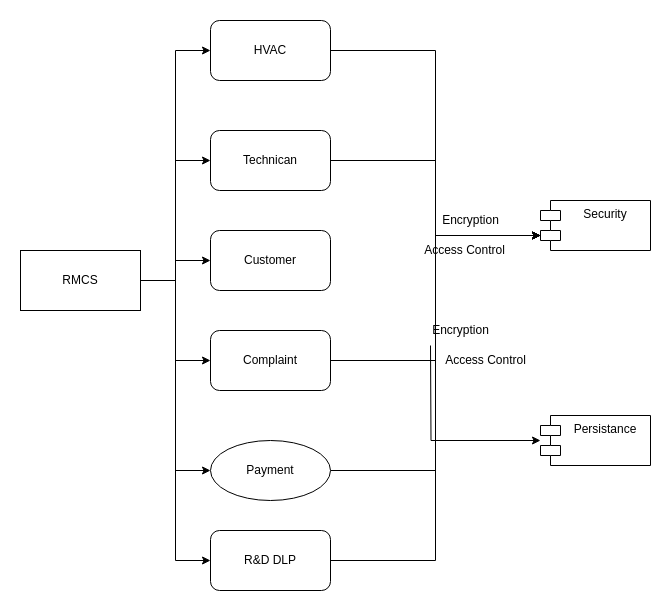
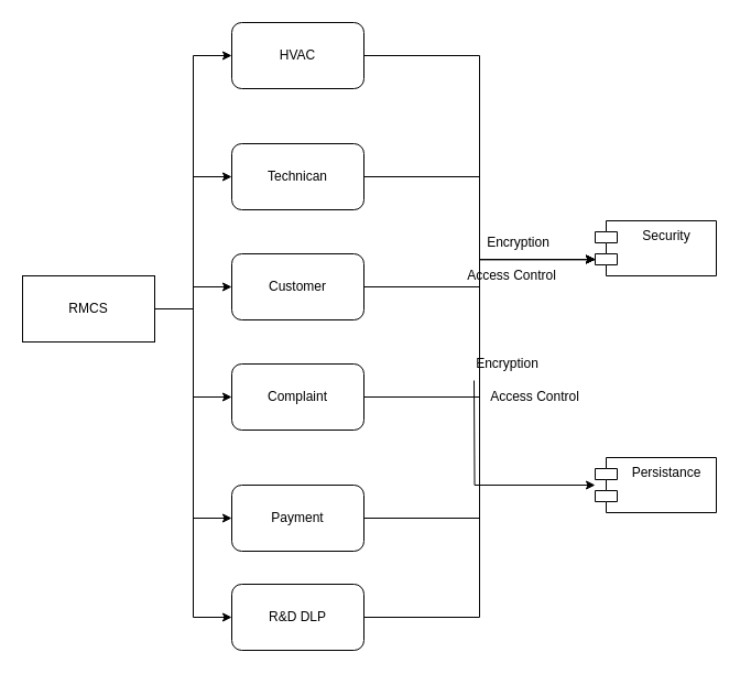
  <mxCell id="0" />
  <mxCell id="1" parent="0" />
  <mxCell id="2" value="" style="edgeStyle=orthogonalEdgeStyle;rounded=0;orthogonalLoop=1;jettySize=auto;html=1;" edge="1" parent="1" source="8" target="14"><mxGeometry relative="1" as="geometry" /></mxCell>
  <mxCell id="3" style="edgeStyle=orthogonalEdgeStyle;rounded=0;orthogonalLoop=1;jettySize=auto;html=1;entryX=0;entryY=0.5;entryDx=0;entryDy=0;" edge="1" parent="1" source="8" target="12"><mxGeometry relative="1" as="geometry"><mxPoint x="120" y="180" as="targetPoint" /></mxGeometry></mxCell>
  <mxCell id="4" style="edgeStyle=orthogonalEdgeStyle;rounded=0;orthogonalLoop=1;jettySize=auto;html=1;entryX=0;entryY=0.5;entryDx=0;entryDy=0;" edge="1" parent="1" source="8" target="10"><mxGeometry relative="1" as="geometry" /></mxCell>
  <mxCell id="5" style="edgeStyle=orthogonalEdgeStyle;rounded=0;orthogonalLoop=1;jettySize=auto;html=1;entryX=0;entryY=0.5;entryDx=0;entryDy=0;" edge="1" parent="1" source="8" target="16"><mxGeometry relative="1" as="geometry" /></mxCell>
  <mxCell id="6" style="edgeStyle=orthogonalEdgeStyle;rounded=0;orthogonalLoop=1;jettySize=auto;html=1;entryX=0;entryY=0.5;entryDx=0;entryDy=0;" edge="1" parent="1" source="8" target="18"><mxGeometry relative="1" as="geometry" /></mxCell>
  <mxCell id="7" style="edgeStyle=orthogonalEdgeStyle;rounded=0;orthogonalLoop=1;jettySize=auto;html=1;entryX=0;entryY=0.5;entryDx=0;entryDy=0;" edge="1" parent="1" source="8" target="20"><mxGeometry relative="1" as="geometry" /></mxCell>
  <mxCell id="8" value="RMCS" style="rounded=0;whiteSpace=wrap;html=1;" vertex="1" parent="1"><mxGeometry x="20" y="250" width="120" height="60" as="geometry" /></mxCell>
  <mxCell id="9" style="edgeStyle=orthogonalEdgeStyle;rounded=0;orthogonalLoop=1;jettySize=auto;html=1;entryX=0;entryY=0;entryDx=0;entryDy=35;entryPerimeter=0;" edge="1" parent="1" source="10" target="21"><mxGeometry relative="1" as="geometry" /></mxCell>
  <mxCell id="10" value="HVAC" style="rounded=1;whiteSpace=wrap;html=1;" vertex="1" parent="1"><mxGeometry x="210" y="20" width="120" height="60" as="geometry" /></mxCell>
  <mxCell id="11" style="edgeStyle=orthogonalEdgeStyle;rounded=0;orthogonalLoop=1;jettySize=auto;html=1;entryX=0;entryY=0;entryDx=0;entryDy=35;entryPerimeter=0;" edge="1" parent="1" source="12" target="21"><mxGeometry relative="1" as="geometry" /></mxCell>
  <mxCell id="12" value="Technican" style="rounded=1;whiteSpace=wrap;html=1;" vertex="1" parent="1"><mxGeometry x="210" y="130" width="120" height="60" as="geometry" /></mxCell>
+ <mxCell id="13" style="edgeStyle=orthogonalEdgeStyle;rounded=0;orthogonalLoop=1;jettySize=auto;html=1;entryX=0.095;entryY=0.708;entryDx=0;entryDy=0;entryPerimeter=0;" edge="1" parent="1" source="14" target="21"><mxGeometry relative="1" as="geometry" /></mxCell>
  <mxCell id="14" value="Customer" style="rounded=1;whiteSpace=wrap;html=1;" vertex="1" parent="1"><mxGeometry x="210" y="230" width="120" height="60" as="geometry" /></mxCell>
  <mxCell id="15" style="edgeStyle=orthogonalEdgeStyle;rounded=0;orthogonalLoop=1;jettySize=auto;html=1;entryX=0;entryY=0;entryDx=0;entryDy=35;entryPerimeter=0;" edge="1" parent="1" source="16" target="21"><mxGeometry relative="1" as="geometry" /></mxCell>
  <mxCell id="16" value="Complaint" style="rounded=1;whiteSpace=wrap;html=1;" vertex="1" parent="1"><mxGeometry x="210" y="330" width="120" height="60" as="geometry" /></mxCell>
  <mxCell id="17" style="edgeStyle=orthogonalEdgeStyle;rounded=0;orthogonalLoop=1;jettySize=auto;html=1;entryX=0;entryY=0;entryDx=0;entryDy=35;entryPerimeter=0;" edge="1" parent="1" source="18" target="21"><mxGeometry relative="1" as="geometry" /></mxCell>
- <mxCell id="18" value="Payment" style="ellipse;whiteSpace=wrap;html=1;" vertex="1" parent="1"><mxGeometry x="210" y="440" width="120" height="60" as="geometry" /></mxCell>
+ <mxCell id="18" value="Payment" style="rounded=1;whiteSpace=wrap;html=1;" vertex="1" parent="1"><mxGeometry x="210" y="440" width="120" height="60" as="geometry" /></mxCell>
  <mxCell id="19" style="edgeStyle=orthogonalEdgeStyle;rounded=0;orthogonalLoop=1;jettySize=auto;html=1;entryX=0;entryY=0;entryDx=0;entryDy=35;entryPerimeter=0;" edge="1" parent="1" source="20" target="21"><mxGeometry relative="1" as="geometry" /></mxCell>
  <mxCell id="20" value="R&amp;amp;D DLP" style="rounded=1;whiteSpace=wrap;html=1;" vertex="1" parent="1"><mxGeometry x="210" y="530" width="120" height="60" as="geometry" /></mxCell>
  <mxCell id="21" value="Security" style="shape=module;align=left;spacingLeft=20;align=center;verticalAlign=top;" vertex="1" parent="1"><mxGeometry x="540" y="200" width="110" height="50" as="geometry" /></mxCell>
  <mxCell id="22" style="edgeStyle=orthogonalEdgeStyle;rounded=0;orthogonalLoop=1;jettySize=auto;html=1;startArrow=classic;startFill=1;endArrow=none;endFill=0;" edge="1" parent="1" source="23"><mxGeometry relative="1" as="geometry"><mxPoint x="430" y="345" as="targetPoint" /></mxGeometry></mxCell>
  <mxCell id="23" value="Persistance" style="shape=module;align=left;spacingLeft=20;align=center;verticalAlign=top;" vertex="1" parent="1"><mxGeometry x="540" y="415" width="110" height="50" as="geometry" /></mxCell>
  <mxCell id="24" value="Encryption" style="text;html=1;align=center;verticalAlign=middle;resizable=0;points=[];autosize=1;" vertex="1" parent="1"><mxGeometry x="435" y="210" width="70" height="20" as="geometry" /></mxCell>
  <mxCell id="25" value="Access Control" style="text;html=1;align=center;verticalAlign=middle;resizable=0;points=[];autosize=1;" vertex="1" parent="1"><mxGeometry x="414" y="240" width="100" height="20" as="geometry" /></mxCell>
  <mxCell id="26" value="Encryption" style="text;html=1;align=center;verticalAlign=middle;resizable=0;points=[];autosize=1;" vertex="1" parent="1"><mxGeometry x="425" y="320" width="70" height="20" as="geometry" /></mxCell>
  <mxCell id="27" value="Access Control" style="text;html=1;align=center;verticalAlign=middle;resizable=0;points=[];autosize=1;" vertex="1" parent="1"><mxGeometry x="435" y="350" width="100" height="20" as="geometry" /></mxCell>
